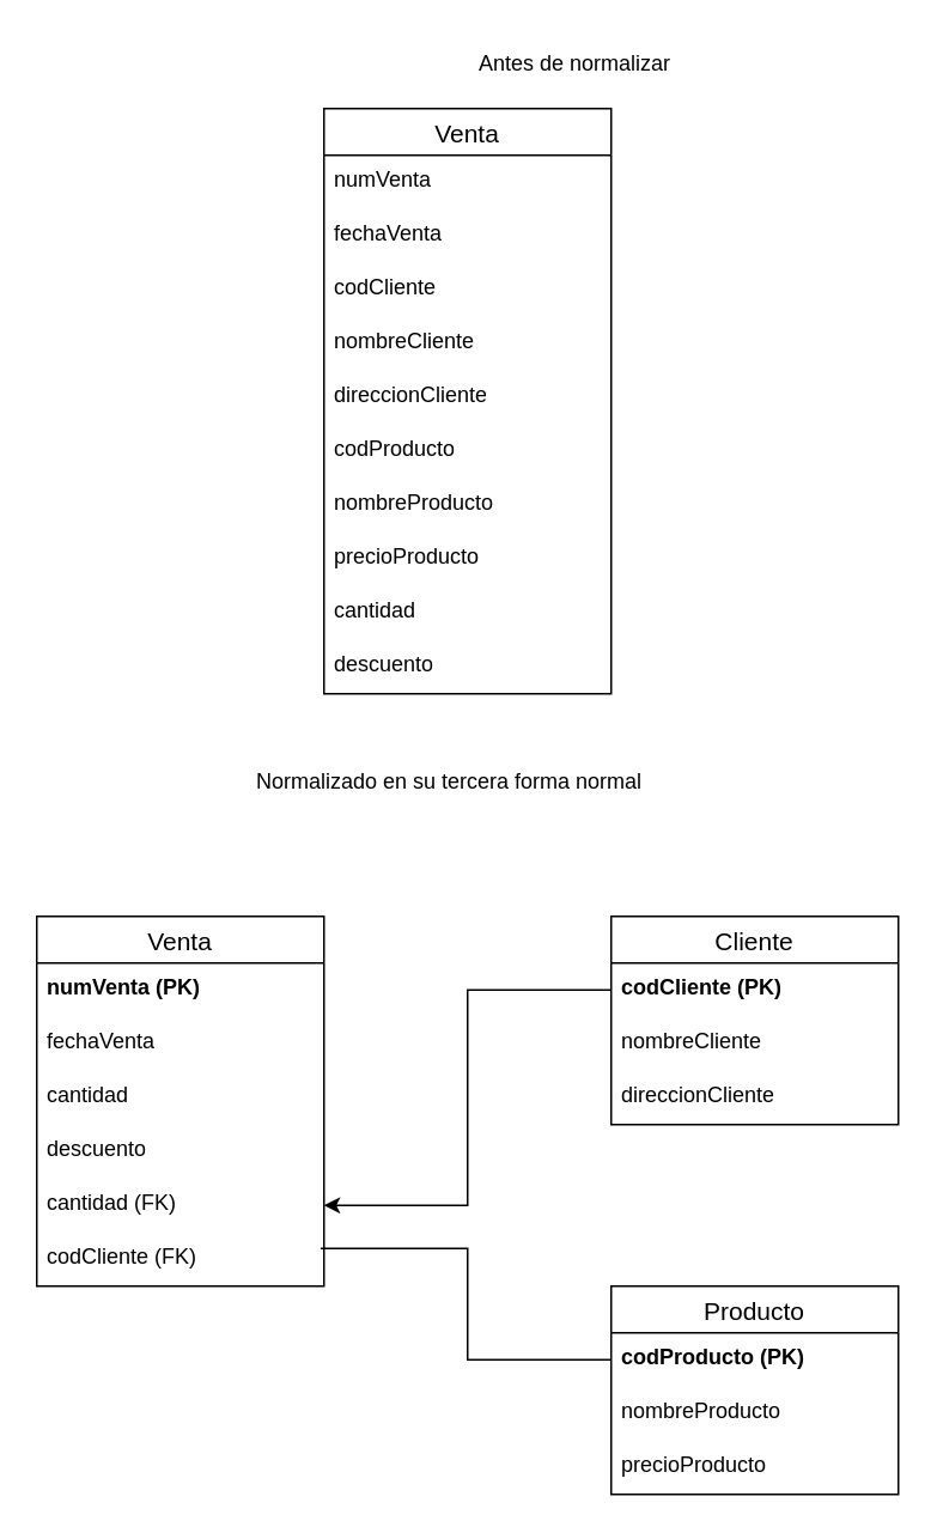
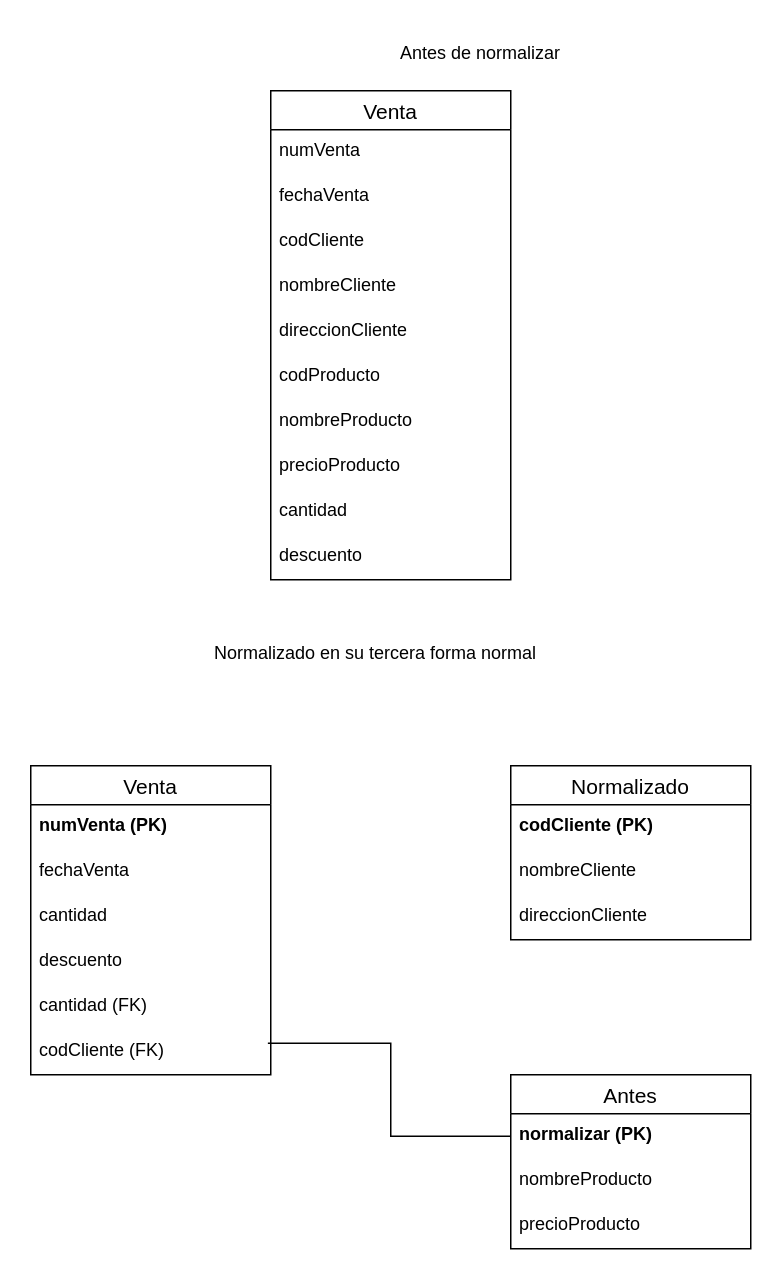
  <mxCell id="0" />
  <mxCell id="1" parent="0" />
  <mxCell id="2" value="Venta" style="swimlane;fontStyle=0;childLayout=stackLayout;horizontal=1;startSize=26;horizontalStack=0;resizeParent=1;resizeParentMax=0;resizeLast=0;collapsible=1;marginBottom=0;align=center;fontSize=14;" parent="1" vertex="1"><mxGeometry x="180" y="60" width="160" height="326" as="geometry" /></mxCell>
  <mxCell id="3" value="numVenta" style="text;strokeColor=none;fillColor=none;spacingLeft=4;spacingRight=4;overflow=hidden;rotatable=0;points=[[0,0.5],[1,0.5]];portConstraint=eastwest;fontSize=12;whiteSpace=wrap;html=1;" parent="2" vertex="1"><mxGeometry y="26" width="160" height="30" as="geometry" /></mxCell>
  <mxCell id="4" value="fechaVenta" style="text;strokeColor=none;fillColor=none;spacingLeft=4;spacingRight=4;overflow=hidden;rotatable=0;points=[[0,0.5],[1,0.5]];portConstraint=eastwest;fontSize=12;whiteSpace=wrap;html=1;" parent="2" vertex="1"><mxGeometry y="56" width="160" height="30" as="geometry" /></mxCell>
  <mxCell id="5" value="codCliente" style="text;strokeColor=none;fillColor=none;spacingLeft=4;spacingRight=4;overflow=hidden;rotatable=0;points=[[0,0.5],[1,0.5]];portConstraint=eastwest;fontSize=12;whiteSpace=wrap;html=1;" parent="2" vertex="1"><mxGeometry y="86" width="160" height="30" as="geometry" /></mxCell>
  <mxCell id="6" value="nombreCliente" style="text;strokeColor=none;fillColor=none;spacingLeft=4;spacingRight=4;overflow=hidden;rotatable=0;points=[[0,0.5],[1,0.5]];portConstraint=eastwest;fontSize=12;whiteSpace=wrap;html=1;" parent="2" vertex="1"><mxGeometry y="116" width="160" height="30" as="geometry" /></mxCell>
  <mxCell id="7" value="direccionCliente" style="text;strokeColor=none;fillColor=none;spacingLeft=4;spacingRight=4;overflow=hidden;rotatable=0;points=[[0,0.5],[1,0.5]];portConstraint=eastwest;fontSize=12;whiteSpace=wrap;html=1;" parent="2" vertex="1"><mxGeometry y="146" width="160" height="30" as="geometry" /></mxCell>
  <mxCell id="8" value="codProducto" style="text;strokeColor=none;fillColor=none;spacingLeft=4;spacingRight=4;overflow=hidden;rotatable=0;points=[[0,0.5],[1,0.5]];portConstraint=eastwest;fontSize=12;whiteSpace=wrap;html=1;" parent="2" vertex="1"><mxGeometry y="176" width="160" height="30" as="geometry" /></mxCell>
  <mxCell id="9" value="nombreProducto" style="text;strokeColor=none;fillColor=none;spacingLeft=4;spacingRight=4;overflow=hidden;rotatable=0;points=[[0,0.5],[1,0.5]];portConstraint=eastwest;fontSize=12;whiteSpace=wrap;html=1;" parent="2" vertex="1"><mxGeometry y="206" width="160" height="30" as="geometry" /></mxCell>
  <mxCell id="10" value="precioProducto" style="text;strokeColor=none;fillColor=none;spacingLeft=4;spacingRight=4;overflow=hidden;rotatable=0;points=[[0,0.5],[1,0.5]];portConstraint=eastwest;fontSize=12;whiteSpace=wrap;html=1;" parent="2" vertex="1"><mxGeometry y="236" width="160" height="30" as="geometry" /></mxCell>
  <mxCell id="11" value="cantidad" style="text;strokeColor=none;fillColor=none;spacingLeft=4;spacingRight=4;overflow=hidden;rotatable=0;points=[[0,0.5],[1,0.5]];portConstraint=eastwest;fontSize=12;whiteSpace=wrap;html=1;" parent="2" vertex="1"><mxGeometry y="266" width="160" height="30" as="geometry" /></mxCell>
  <mxCell id="12" value="descuento" style="text;strokeColor=none;fillColor=none;spacingLeft=4;spacingRight=4;overflow=hidden;rotatable=0;points=[[0,0.5],[1,0.5]];portConstraint=eastwest;fontSize=12;whiteSpace=wrap;html=1;" parent="2" vertex="1"><mxGeometry y="296" width="160" height="30" as="geometry" /></mxCell>
  <mxCell id="13" value="Venta" style="swimlane;fontStyle=0;childLayout=stackLayout;horizontal=1;startSize=26;horizontalStack=0;resizeParent=1;resizeParentMax=0;resizeLast=0;collapsible=1;marginBottom=0;align=center;fontSize=14;" parent="1" vertex="1"><mxGeometry x="20" y="510" width="160" height="206" as="geometry" /></mxCell>
  <mxCell id="14" value="numVenta (PK)" style="text;strokeColor=none;fillColor=none;spacingLeft=4;spacingRight=4;overflow=hidden;rotatable=0;points=[[0,0.5],[1,0.5]];portConstraint=eastwest;fontSize=12;whiteSpace=wrap;html=1;fontStyle=1" parent="13" vertex="1"><mxGeometry y="26" width="160" height="30" as="geometry" /></mxCell>
  <mxCell id="15" value="fechaVenta" style="text;strokeColor=none;fillColor=none;spacingLeft=4;spacingRight=4;overflow=hidden;rotatable=0;points=[[0,0.5],[1,0.5]];portConstraint=eastwest;fontSize=12;whiteSpace=wrap;html=1;" parent="13" vertex="1"><mxGeometry y="56" width="160" height="30" as="geometry" /></mxCell>
  <mxCell id="16" value="cantidad" style="text;strokeColor=none;fillColor=none;spacingLeft=4;spacingRight=4;overflow=hidden;rotatable=0;points=[[0,0.5],[1,0.5]];portConstraint=eastwest;fontSize=12;whiteSpace=wrap;html=1;" parent="13" vertex="1"><mxGeometry y="86" width="160" height="30" as="geometry" /></mxCell>
  <mxCell id="17" value="descuento" style="text;strokeColor=none;fillColor=none;spacingLeft=4;spacingRight=4;overflow=hidden;rotatable=0;points=[[0,0.5],[1,0.5]];portConstraint=eastwest;fontSize=12;whiteSpace=wrap;html=1;" parent="13" vertex="1"><mxGeometry y="116" width="160" height="30" as="geometry" /></mxCell>
  <mxCell id="18" value="cantidad (FK)" style="text;strokeColor=none;fillColor=none;spacingLeft=4;spacingRight=4;overflow=hidden;rotatable=0;points=[[0,0.5],[1,0.5]];portConstraint=eastwest;fontSize=12;whiteSpace=wrap;html=1;" parent="13" vertex="1"><mxGeometry y="146" width="160" height="30" as="geometry" /></mxCell>
  <mxCell id="19" value="codCliente (FK)" style="text;strokeColor=none;fillColor=none;spacingLeft=4;spacingRight=4;overflow=hidden;rotatable=0;points=[[0,0.5],[1,0.5]];portConstraint=eastwest;fontSize=12;whiteSpace=wrap;html=1;" parent="13" vertex="1"><mxGeometry y="176" width="160" height="30" as="geometry" /></mxCell>
- <mxCell id="20" value="Producto" style="swimlane;fontStyle=0;childLayout=stackLayout;horizontal=1;startSize=26;horizontalStack=0;resizeParent=1;resizeParentMax=0;resizeLast=0;collapsible=1;marginBottom=0;align=center;fontSize=14;" parent="1" vertex="1"><mxGeometry x="340" y="716" width="160" height="116" as="geometry" /></mxCell>
- <mxCell id="21" value="codProducto (PK)" style="text;strokeColor=none;fillColor=none;spacingLeft=4;spacingRight=4;overflow=hidden;rotatable=0;points=[[0,0.5],[1,0.5]];portConstraint=eastwest;fontSize=12;whiteSpace=wrap;html=1;fontStyle=1" parent="20" vertex="1"><mxGeometry y="26" width="160" height="30" as="geometry" /></mxCell>
+ <mxCell id="20" value="Antes" style="swimlane;fontStyle=0;childLayout=stackLayout;horizontal=1;startSize=26;horizontalStack=0;resizeParent=1;resizeParentMax=0;resizeLast=0;collapsible=1;marginBottom=0;align=center;fontSize=14;" parent="1" vertex="1"><mxGeometry x="340" y="716" width="160" height="116" as="geometry" /></mxCell>
+ <mxCell id="21" value="normalizar (PK)" style="text;strokeColor=none;fillColor=none;spacingLeft=4;spacingRight=4;overflow=hidden;rotatable=0;points=[[0,0.5],[1,0.5]];portConstraint=eastwest;fontSize=12;whiteSpace=wrap;html=1;fontStyle=1" parent="20" vertex="1"><mxGeometry y="26" width="160" height="30" as="geometry" /></mxCell>
  <mxCell id="22" value="nombreProducto" style="text;strokeColor=none;fillColor=none;spacingLeft=4;spacingRight=4;overflow=hidden;rotatable=0;points=[[0,0.5],[1,0.5]];portConstraint=eastwest;fontSize=12;whiteSpace=wrap;html=1;" parent="20" vertex="1"><mxGeometry y="56" width="160" height="30" as="geometry" /></mxCell>
  <mxCell id="23" value="precioProducto" style="text;strokeColor=none;fillColor=none;spacingLeft=4;spacingRight=4;overflow=hidden;rotatable=0;points=[[0,0.5],[1,0.5]];portConstraint=eastwest;fontSize=12;whiteSpace=wrap;html=1;" parent="20" vertex="1"><mxGeometry y="86" width="160" height="30" as="geometry" /></mxCell>
- <mxCell id="24" value="Cliente" style="swimlane;fontStyle=0;childLayout=stackLayout;horizontal=1;startSize=26;horizontalStack=0;resizeParent=1;resizeParentMax=0;resizeLast=0;collapsible=1;marginBottom=0;align=center;fontSize=14;" parent="1" vertex="1"><mxGeometry x="340" y="510" width="160" height="116" as="geometry" /></mxCell>
+ <mxCell id="24" value="Normalizado" style="swimlane;fontStyle=0;childLayout=stackLayout;horizontal=1;startSize=26;horizontalStack=0;resizeParent=1;resizeParentMax=0;resizeLast=0;collapsible=1;marginBottom=0;align=center;fontSize=14;" parent="1" vertex="1"><mxGeometry x="340" y="510" width="160" height="116" as="geometry" /></mxCell>
  <mxCell id="25" value="codCliente (PK)" style="text;strokeColor=none;fillColor=none;spacingLeft=4;spacingRight=4;overflow=hidden;rotatable=0;points=[[0,0.5],[1,0.5]];portConstraint=eastwest;fontSize=12;whiteSpace=wrap;html=1;fontStyle=1" parent="24" vertex="1"><mxGeometry y="26" width="160" height="30" as="geometry" /></mxCell>
  <mxCell id="26" value="nombreCliente" style="text;strokeColor=none;fillColor=none;spacingLeft=4;spacingRight=4;overflow=hidden;rotatable=0;points=[[0,0.5],[1,0.5]];portConstraint=eastwest;fontSize=12;whiteSpace=wrap;html=1;" parent="24" vertex="1"><mxGeometry y="56" width="160" height="30" as="geometry" /></mxCell>
  <mxCell id="27" value="direccionCliente" style="text;strokeColor=none;fillColor=none;spacingLeft=4;spacingRight=4;overflow=hidden;rotatable=0;points=[[0,0.5],[1,0.5]];portConstraint=eastwest;fontSize=12;whiteSpace=wrap;html=1;" parent="24" vertex="1"><mxGeometry y="86" width="160" height="30" as="geometry" /></mxCell>
  <mxCell id="28" value="Antes de normalizar" style="text;html=1;align=center;verticalAlign=middle;whiteSpace=wrap;rounded=0;" vertex="1" parent="1"><mxGeometry x="245" y="20" width="150" height="30" as="geometry" /></mxCell>
  <mxCell id="29" value="Normalizado en su tercera forma normal" style="text;html=1;align=center;verticalAlign=middle;whiteSpace=wrap;rounded=0;" vertex="1" parent="1"><mxGeometry x="125" y="420" width="250" height="30" as="geometry" /></mxCell>
- <mxCell id="30" style="edgeStyle=orthogonalEdgeStyle;rounded=0;orthogonalLoop=1;jettySize=auto;html=1;exitX=0;exitY=0.5;exitDx=0;exitDy=0;entryX=1;entryY=0.5;entryDx=0;entryDy=0;" edge="1" parent="1" source="25" target="18"><mxGeometry relative="1" as="geometry" /></mxCell>
  <mxCell id="31" style="edgeStyle=orthogonalEdgeStyle;rounded=0;orthogonalLoop=1;jettySize=auto;html=1;exitX=0;exitY=0.5;exitDx=0;exitDy=0;entryX=0.988;entryY=0.3;entryDx=0;entryDy=0;entryPerimeter=0;endArrow=none;" edge="1" parent="1" source="21" target="19"><mxGeometry relative="1" as="geometry" /></mxCell>
